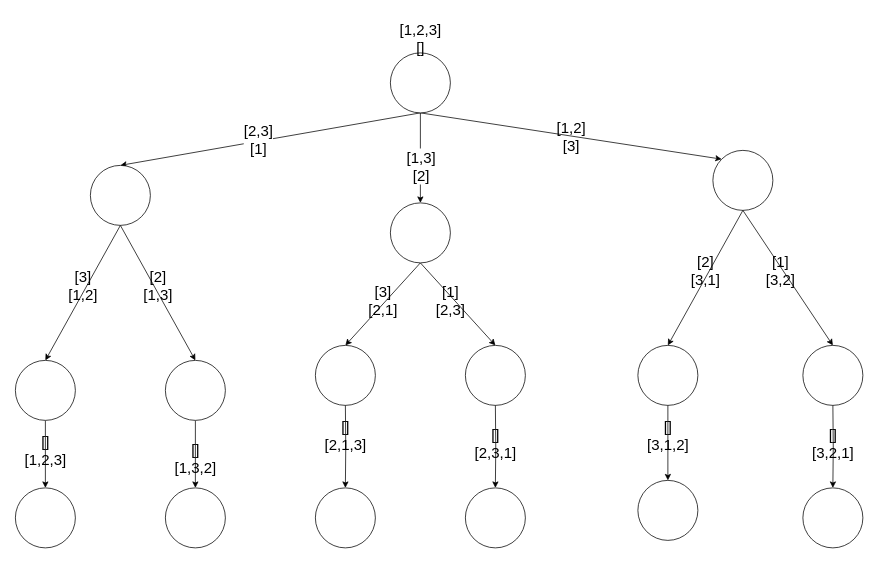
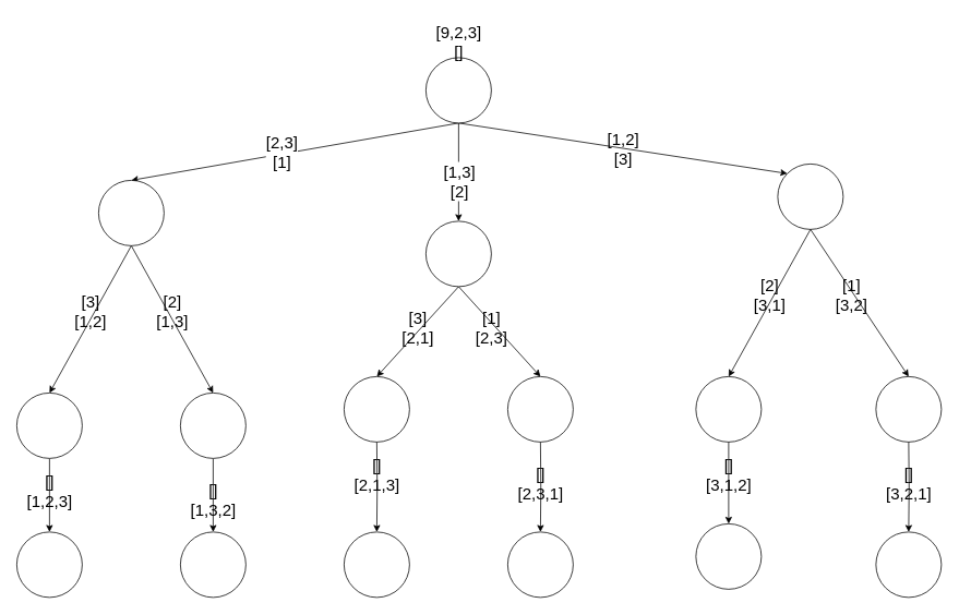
  <mxCell id="0" />
  <mxCell id="1" parent="0" />
  <mxCell id="2" style="rounded=0;orthogonalLoop=1;jettySize=auto;html=1;entryX=0.5;entryY=0;entryDx=0;entryDy=0;exitX=0.5;exitY=1;exitDx=0;exitDy=0;" edge="1" parent="1" source="20" target="22"><mxGeometry relative="1" as="geometry" /></mxCell>
  <mxCell id="3" value="[2,3]&lt;br style=&quot;font-size: 20px;&quot;&gt;[1]" style="edgeLabel;html=1;align=center;verticalAlign=middle;resizable=0;points=[];fontSize=20;" vertex="1" connectable="0" parent="2"><mxGeometry x="0.077" y="-3" relative="1" as="geometry"><mxPoint as="offset" /></mxGeometry></mxCell>
  <mxCell id="4" value="[3]&lt;br&gt;[1,2]" style="edgeLabel;html=1;align=center;verticalAlign=middle;resizable=0;points=[];fontSize=20;" vertex="1" connectable="0" parent="2"><mxGeometry x="0.077" y="-3" relative="1" as="geometry"><mxPoint x="-234" y="195" as="offset" /></mxGeometry></mxCell>
  <mxCell id="5" value="[2]&lt;br&gt;[1,3]" style="edgeLabel;html=1;align=center;verticalAlign=middle;resizable=0;points=[];fontSize=20;" vertex="1" connectable="0" parent="2"><mxGeometry x="0.077" y="-3" relative="1" as="geometry"><mxPoint x="-134" y="195" as="offset" /></mxGeometry></mxCell>
  <mxCell id="6" value="[3]&lt;br&gt;[2,1]" style="edgeLabel;html=1;align=center;verticalAlign=middle;resizable=0;points=[];fontSize=20;" vertex="1" connectable="0" parent="2"><mxGeometry x="0.077" y="-3" relative="1" as="geometry"><mxPoint x="166" y="215" as="offset" /></mxGeometry></mxCell>
  <mxCell id="7" value="[1]&lt;br&gt;[2,3]" style="edgeLabel;html=1;align=center;verticalAlign=middle;resizable=0;points=[];fontSize=20;" vertex="1" connectable="0" parent="2"><mxGeometry x="0.077" y="-3" relative="1" as="geometry"><mxPoint x="256" y="215" as="offset" /></mxGeometry></mxCell>
  <mxCell id="8" value="[2]&lt;br&gt;[3,1]" style="edgeLabel;html=1;align=center;verticalAlign=middle;resizable=0;points=[];fontSize=20;" vertex="1" connectable="0" parent="2"><mxGeometry x="0.077" y="-3" relative="1" as="geometry"><mxPoint x="596" y="175" as="offset" /></mxGeometry></mxCell>
  <mxCell id="9" value="[1]&lt;br&gt;[3,2]" style="edgeLabel;html=1;align=center;verticalAlign=middle;resizable=0;points=[];fontSize=20;" vertex="1" connectable="0" parent="2"><mxGeometry x="0.077" y="-3" relative="1" as="geometry"><mxPoint x="696" y="175" as="offset" /></mxGeometry></mxCell>
  <mxCell id="10" value="[]&lt;br&gt;[1,2,3]" style="edgeLabel;html=1;align=center;verticalAlign=middle;resizable=0;points=[];fontSize=20;" vertex="1" connectable="0" parent="2"><mxGeometry x="0.077" y="-3" relative="1" as="geometry"><mxPoint x="-284" y="415" as="offset" /></mxGeometry></mxCell>
  <mxCell id="11" value="[]&lt;br&gt;[1,3,2]" style="edgeLabel;html=1;align=center;verticalAlign=middle;resizable=0;points=[];fontSize=20;" vertex="1" connectable="0" parent="2"><mxGeometry x="0.077" y="-3" relative="1" as="geometry"><mxPoint x="-84" y="425" as="offset" /></mxGeometry></mxCell>
  <mxCell id="12" value="[]&lt;br&gt;[2,1,3]" style="edgeLabel;html=1;align=center;verticalAlign=middle;resizable=0;points=[];fontSize=20;" vertex="1" connectable="0" parent="2"><mxGeometry x="0.077" y="-3" relative="1" as="geometry"><mxPoint x="116" y="395" as="offset" /></mxGeometry></mxCell>
  <mxCell id="13" value="[]&lt;br&gt;[2,3,1]" style="edgeLabel;html=1;align=center;verticalAlign=middle;resizable=0;points=[];fontSize=20;" vertex="1" connectable="0" parent="2"><mxGeometry x="0.077" y="-3" relative="1" as="geometry"><mxPoint x="316" y="405" as="offset" /></mxGeometry></mxCell>
  <mxCell id="14" value="[]&lt;br&gt;[3,1,2]" style="edgeLabel;html=1;align=center;verticalAlign=middle;resizable=0;points=[];fontSize=20;" vertex="1" connectable="0" parent="2"><mxGeometry x="0.077" y="-3" relative="1" as="geometry"><mxPoint x="546" y="395" as="offset" /></mxGeometry></mxCell>
  <mxCell id="15" value="[]&lt;br&gt;[3,2,1]" style="edgeLabel;html=1;align=center;verticalAlign=middle;resizable=0;points=[];fontSize=20;" vertex="1" connectable="0" parent="2"><mxGeometry x="0.077" y="-3" relative="1" as="geometry"><mxPoint x="766" y="405" as="offset" /></mxGeometry></mxCell>
  <mxCell id="16" value="" style="edgeStyle=orthogonalEdgeStyle;rounded=0;orthogonalLoop=1;jettySize=auto;html=1;" edge="1" parent="1" source="20" target="35"><mxGeometry relative="1" as="geometry" /></mxCell>
  <mxCell id="17" value="[1,3]&lt;br style=&quot;font-size: 20px;&quot;&gt;[2]" style="edgeLabel;html=1;align=center;verticalAlign=middle;resizable=0;points=[];fontSize=20;" vertex="1" connectable="0" parent="16"><mxGeometry x="-0.25" y="-1" relative="1" as="geometry"><mxPoint x="1" y="25" as="offset" /></mxGeometry></mxCell>
  <mxCell id="18" value="[1,2]&lt;br style=&quot;font-size: 20px;&quot;&gt;[3]" style="edgeLabel;html=1;align=center;verticalAlign=middle;resizable=0;points=[];fontSize=20;" vertex="1" connectable="0" parent="16"><mxGeometry x="-0.25" y="-1" relative="1" as="geometry"><mxPoint x="201" y="-15" as="offset" /></mxGeometry></mxCell>
  <mxCell id="19" style="rounded=0;orthogonalLoop=1;jettySize=auto;html=1;entryX=0;entryY=0;entryDx=0;entryDy=0;exitX=0.5;exitY=1;exitDx=0;exitDy=0;" edge="1" parent="1" source="20" target="23"><mxGeometry relative="1" as="geometry" /></mxCell>
  <mxCell id="20" value="" style="ellipse;whiteSpace=wrap;html=1;aspect=fixed;" parent="1" vertex="1"><mxGeometry x="520" y="70" width="80" height="80" as="geometry" /></mxCell>
  <mxCell id="21" style="rounded=0;orthogonalLoop=1;jettySize=auto;html=1;entryX=0.5;entryY=0;entryDx=0;entryDy=0;exitX=0.5;exitY=1;exitDx=0;exitDy=0;" edge="1" parent="1" source="22" target="29"><mxGeometry relative="1" as="geometry" /></mxCell>
  <mxCell id="22" value="" style="ellipse;whiteSpace=wrap;html=1;aspect=fixed;" parent="1" vertex="1"><mxGeometry x="120" y="220" width="80" height="80" as="geometry" /></mxCell>
  <mxCell id="23" value="" style="ellipse;whiteSpace=wrap;html=1;aspect=fixed;" vertex="1" parent="1"><mxGeometry x="950" y="200" width="80" height="80" as="geometry" /></mxCell>
- <mxCell id="24" value="[1,2,3]&lt;br style=&quot;font-size: 20px;&quot;&gt;[]" style="text;html=1;align=center;verticalAlign=middle;resizable=0;points=[];autosize=1;strokeColor=none;fillColor=none;fontSize=20;" vertex="1" parent="1"><mxGeometry x="520" y="20" width="80" height="60" as="geometry" /></mxCell>
+ <mxCell id="24" value="[9,2,3]&lt;br style=&quot;font-size: 20px;&quot;&gt;[]" style="text;html=1;align=center;verticalAlign=middle;resizable=0;points=[];autosize=1;strokeColor=none;fillColor=none;fontSize=20;" vertex="1" parent="1"><mxGeometry x="520" y="20" width="80" height="60" as="geometry" /></mxCell>
  <mxCell id="25" value="" style="edgeStyle=orthogonalEdgeStyle;rounded=0;orthogonalLoop=1;jettySize=auto;html=1;" edge="1" parent="1" source="26" target="40"><mxGeometry relative="1" as="geometry" /></mxCell>
  <mxCell id="26" value="" style="ellipse;whiteSpace=wrap;html=1;aspect=fixed;" vertex="1" parent="1"><mxGeometry x="20" y="480" width="80" height="80" as="geometry" /></mxCell>
  <mxCell id="27" style="rounded=0;orthogonalLoop=1;jettySize=auto;html=1;entryX=0.5;entryY=0;entryDx=0;entryDy=0;exitX=0.5;exitY=1;exitDx=0;exitDy=0;" edge="1" parent="1" source="22" target="26"><mxGeometry relative="1" as="geometry"><mxPoint x="340" y="291" as="sourcePoint" /></mxGeometry></mxCell>
  <mxCell id="28" value="" style="edgeStyle=orthogonalEdgeStyle;rounded=0;orthogonalLoop=1;jettySize=auto;html=1;" edge="1" parent="1" source="29" target="41"><mxGeometry relative="1" as="geometry" /></mxCell>
  <mxCell id="29" value="" style="ellipse;whiteSpace=wrap;html=1;aspect=fixed;" vertex="1" parent="1"><mxGeometry x="220" y="480" width="80" height="80" as="geometry" /></mxCell>
  <mxCell id="30" style="rounded=0;orthogonalLoop=1;jettySize=auto;html=1;entryX=0.5;entryY=0;entryDx=0;entryDy=0;exitX=0.5;exitY=1;exitDx=0;exitDy=0;" edge="1" target="33" parent="1" source="35"><mxGeometry relative="1" as="geometry"><mxPoint x="560" y="280" as="sourcePoint" /></mxGeometry></mxCell>
  <mxCell id="31" value="" style="ellipse;whiteSpace=wrap;html=1;aspect=fixed;" vertex="1" parent="1"><mxGeometry x="420" y="460" width="80" height="80" as="geometry" /></mxCell>
  <mxCell id="32" style="rounded=0;orthogonalLoop=1;jettySize=auto;html=1;entryX=0.5;entryY=0;entryDx=0;entryDy=0;exitX=0.5;exitY=1;exitDx=0;exitDy=0;" edge="1" target="31" parent="1" source="35"><mxGeometry relative="1" as="geometry"><mxPoint x="560" y="280" as="sourcePoint" /></mxGeometry></mxCell>
  <mxCell id="33" value="" style="ellipse;whiteSpace=wrap;html=1;aspect=fixed;" vertex="1" parent="1"><mxGeometry x="620" y="460" width="80" height="80" as="geometry" /></mxCell>
  <mxCell id="34" value="" style="rounded=0;orthogonalLoop=1;jettySize=auto;html=1;entryX=0.5;entryY=0;entryDx=0;entryDy=0;" edge="1" parent="1" target="35"><mxGeometry relative="1" as="geometry"><mxPoint x="560" y="280" as="sourcePoint" /><mxPoint x="660" y="460" as="targetPoint" /></mxGeometry></mxCell>
  <mxCell id="35" value="" style="ellipse;whiteSpace=wrap;html=1;aspect=fixed;" vertex="1" parent="1"><mxGeometry x="520" y="270" width="80" height="80" as="geometry" /></mxCell>
  <mxCell id="36" style="rounded=0;orthogonalLoop=1;jettySize=auto;html=1;entryX=0.5;entryY=0;entryDx=0;entryDy=0;exitX=0.5;exitY=1;exitDx=0;exitDy=0;" edge="1" target="39" parent="1" source="23"><mxGeometry relative="1" as="geometry"><mxPoint x="990" y="280" as="sourcePoint" /></mxGeometry></mxCell>
  <mxCell id="37" value="" style="ellipse;whiteSpace=wrap;html=1;aspect=fixed;" vertex="1" parent="1"><mxGeometry x="850" y="460" width="80" height="80" as="geometry" /></mxCell>
  <mxCell id="38" style="rounded=0;orthogonalLoop=1;jettySize=auto;html=1;entryX=0.5;entryY=0;entryDx=0;entryDy=0;" edge="1" target="37" parent="1"><mxGeometry relative="1" as="geometry"><mxPoint x="990" y="280" as="sourcePoint" /></mxGeometry></mxCell>
  <mxCell id="39" value="" style="ellipse;whiteSpace=wrap;html=1;aspect=fixed;" vertex="1" parent="1"><mxGeometry x="1070" y="460" width="80" height="80" as="geometry" /></mxCell>
  <mxCell id="40" value="" style="ellipse;whiteSpace=wrap;html=1;aspect=fixed;" vertex="1" parent="1"><mxGeometry x="20" y="650" width="80" height="80" as="geometry" /></mxCell>
  <mxCell id="41" value="" style="ellipse;whiteSpace=wrap;html=1;aspect=fixed;" vertex="1" parent="1"><mxGeometry x="220" y="650" width="80" height="80" as="geometry" /></mxCell>
  <mxCell id="42" value="" style="edgeStyle=orthogonalEdgeStyle;rounded=0;orthogonalLoop=1;jettySize=auto;html=1;" edge="1" target="44" parent="1"><mxGeometry relative="1" as="geometry"><mxPoint x="460" y="540" as="sourcePoint" /></mxGeometry></mxCell>
  <mxCell id="43" value="" style="edgeStyle=orthogonalEdgeStyle;rounded=0;orthogonalLoop=1;jettySize=auto;html=1;" edge="1" target="45" parent="1"><mxGeometry relative="1" as="geometry"><mxPoint x="660" y="540" as="sourcePoint" /></mxGeometry></mxCell>
  <mxCell id="44" value="" style="ellipse;whiteSpace=wrap;html=1;aspect=fixed;" vertex="1" parent="1"><mxGeometry x="420" y="650" width="80" height="80" as="geometry" /></mxCell>
  <mxCell id="45" value="" style="ellipse;whiteSpace=wrap;html=1;aspect=fixed;" vertex="1" parent="1"><mxGeometry x="620" y="650" width="80" height="80" as="geometry" /></mxCell>
  <mxCell id="46" value="" style="edgeStyle=orthogonalEdgeStyle;rounded=0;orthogonalLoop=1;jettySize=auto;html=1;exitX=0.5;exitY=1;exitDx=0;exitDy=0;" edge="1" target="48" parent="1" source="37"><mxGeometry relative="1" as="geometry"><mxPoint x="910" y="540" as="sourcePoint" /></mxGeometry></mxCell>
  <mxCell id="47" value="" style="edgeStyle=orthogonalEdgeStyle;rounded=0;orthogonalLoop=1;jettySize=auto;html=1;" edge="1" target="49" parent="1"><mxGeometry relative="1" as="geometry"><mxPoint x="1110" y="540" as="sourcePoint" /></mxGeometry></mxCell>
  <mxCell id="48" value="" style="ellipse;whiteSpace=wrap;html=1;aspect=fixed;" vertex="1" parent="1"><mxGeometry x="850" y="640" width="80" height="80" as="geometry" /></mxCell>
  <mxCell id="49" value="" style="ellipse;whiteSpace=wrap;html=1;aspect=fixed;" vertex="1" parent="1"><mxGeometry x="1070" y="650" width="80" height="80" as="geometry" /></mxCell>
